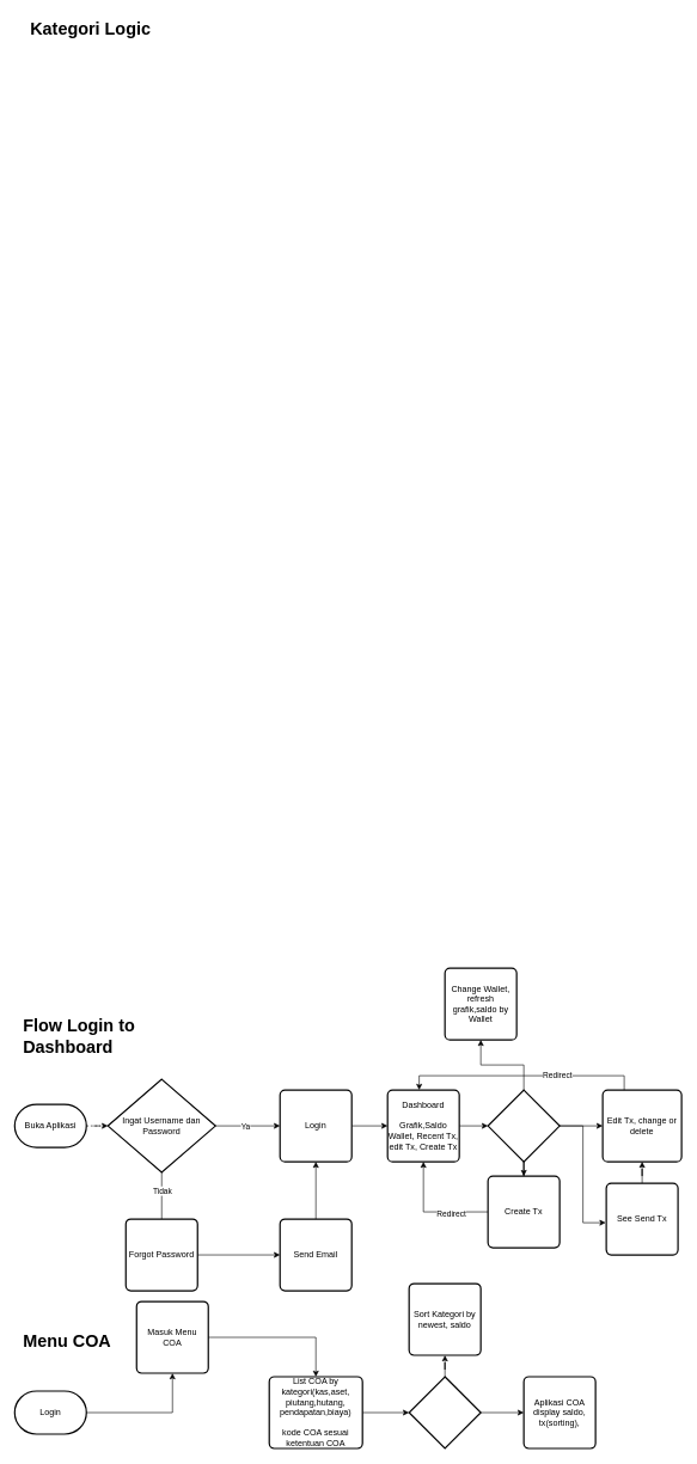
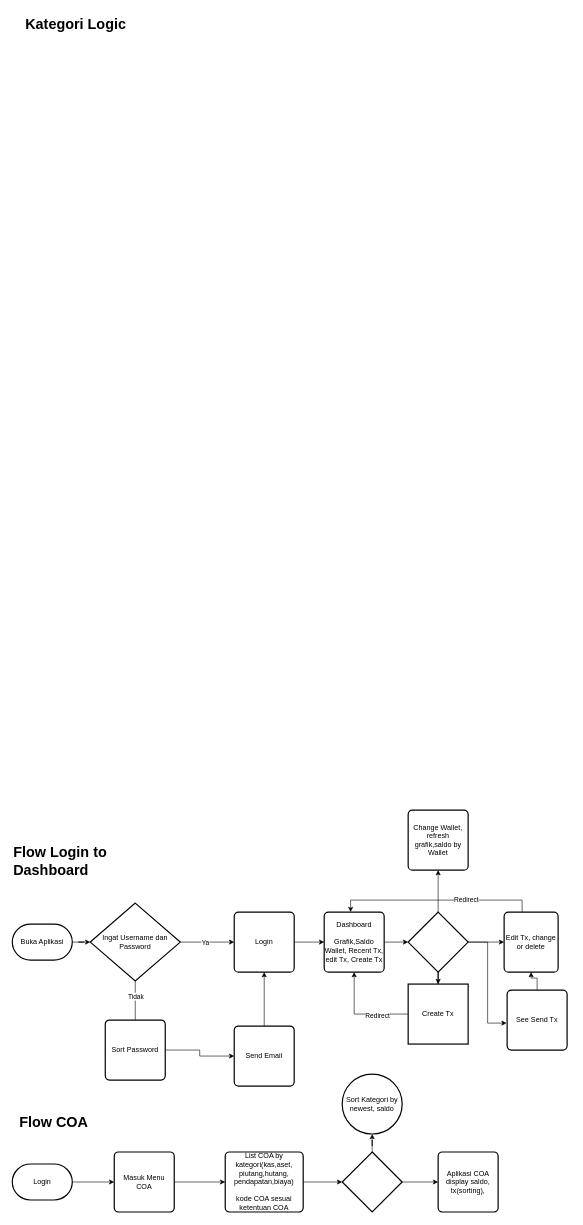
  <mxCell id="0" />
  <mxCell id="1" parent="0" />
- <mxCell id="2" value="" style="edgeStyle=orthogonalEdgeStyle;rounded=0;orthogonalLoop=1;jettySize=auto;html=1;dashed=1;" parent="1" source="3" target="8" edge="1"><mxGeometry relative="1" as="geometry" /></mxCell>
+ <mxCell id="2" value="" style="edgeStyle=orthogonalEdgeStyle;rounded=0;orthogonalLoop=1;jettySize=auto;html=1;" parent="1" source="3" target="8" edge="1"><mxGeometry relative="1" as="geometry" /></mxCell>
  <mxCell id="3" value="Buka Aplikasi" style="strokeWidth=2;html=1;shape=mxgraph.flowchart.terminator;whiteSpace=wrap;" parent="1" vertex="1"><mxGeometry x="20" y="1540" width="100" height="60" as="geometry" /></mxCell>
  <mxCell id="4" value="" style="edgeStyle=orthogonalEdgeStyle;rounded=0;orthogonalLoop=1;jettySize=auto;html=1;" parent="1" source="8" target="10" edge="1"><mxGeometry relative="1" as="geometry" /></mxCell>
  <mxCell id="5" value="Ya" style="edgeLabel;html=1;align=center;verticalAlign=middle;resizable=0;points=[];" parent="4" vertex="1" connectable="0"><mxGeometry x="-0.093" y="-1" relative="1" as="geometry"><mxPoint as="offset" /></mxGeometry></mxCell>
  <mxCell id="6" value="" style="edgeStyle=orthogonalEdgeStyle;rounded=0;orthogonalLoop=1;jettySize=auto;html=1;endArrow=none;" parent="1" source="8" target="12" edge="1"><mxGeometry relative="1" as="geometry" /></mxCell>
  <mxCell id="7" value="Tidak" style="edgeLabel;html=1;align=center;verticalAlign=middle;resizable=0;points=[];" parent="6" vertex="1" connectable="0"><mxGeometry x="-0.219" relative="1" as="geometry"><mxPoint as="offset" /></mxGeometry></mxCell>
  <mxCell id="8" value="Ingat Username dan Password" style="strokeWidth=2;html=1;shape=mxgraph.flowchart.decision;whiteSpace=wrap;" parent="1" vertex="1"><mxGeometry x="150" y="1505" width="150" height="130" as="geometry" /></mxCell>
  <mxCell id="9" value="" style="edgeStyle=orthogonalEdgeStyle;rounded=0;orthogonalLoop=1;jettySize=auto;html=1;" parent="1" source="10" target="14" edge="1"><mxGeometry relative="1" as="geometry" /></mxCell>
  <mxCell id="10" value="Login" style="rounded=1;whiteSpace=wrap;html=1;absoluteArcSize=1;arcSize=14;strokeWidth=2;" parent="1" vertex="1"><mxGeometry x="390" y="1520" width="100" height="100" as="geometry" /></mxCell>
  <mxCell id="11" value="" style="edgeStyle=orthogonalEdgeStyle;rounded=0;orthogonalLoop=1;jettySize=auto;html=1;" parent="1" source="12" target="16" edge="1"><mxGeometry relative="1" as="geometry" /></mxCell>
- <mxCell id="12" value="Forgot Password" style="rounded=1;whiteSpace=wrap;html=1;absoluteArcSize=1;arcSize=14;strokeWidth=2;" parent="1" vertex="1"><mxGeometry x="175" y="1700" width="100" height="100" as="geometry" /></mxCell>
+ <mxCell id="12" value="Sort Password" style="rounded=1;whiteSpace=wrap;html=1;absoluteArcSize=1;arcSize=14;strokeWidth=2;" parent="1" vertex="1"><mxGeometry x="175" y="1700" width="100" height="100" as="geometry" /></mxCell>
  <mxCell id="13" value="" style="edgeStyle=orthogonalEdgeStyle;rounded=0;orthogonalLoop=1;jettySize=auto;html=1;" parent="1" source="14" target="20" edge="1"><mxGeometry relative="1" as="geometry" /></mxCell>
  <mxCell id="14" value="Dashboard&lt;div&gt;&lt;br&gt;&lt;/div&gt;&lt;div&gt;Grafik,Saldo Wallet, Recent Tx, edit Tx, Create Tx&lt;/div&gt;" style="rounded=1;whiteSpace=wrap;html=1;absoluteArcSize=1;arcSize=14;strokeWidth=2;" parent="1" vertex="1"><mxGeometry x="540" y="1520" width="100" height="100" as="geometry" /></mxCell>
  <mxCell id="15" style="edgeStyle=orthogonalEdgeStyle;rounded=0;orthogonalLoop=1;jettySize=auto;html=1;" parent="1" source="16" target="10" edge="1"><mxGeometry relative="1" as="geometry" /></mxCell>
- <mxCell id="16" value="Send Email" style="rounded=1;whiteSpace=wrap;html=1;absoluteArcSize=1;arcSize=14;strokeWidth=2;" parent="1" vertex="1"><mxGeometry x="390" y="1700" width="100" height="100" as="geometry" /></mxCell>
+ <mxCell id="16" value="Send Email" style="rounded=1;whiteSpace=wrap;html=1;absoluteArcSize=1;arcSize=14;strokeWidth=2;" parent="1" vertex="1"><mxGeometry x="390" y="1710" width="100" height="100" as="geometry" /></mxCell>
  <mxCell id="17" value="" style="edgeStyle=orthogonalEdgeStyle;rounded=0;orthogonalLoop=1;jettySize=auto;html=1;" parent="1" source="20" target="21" edge="1"><mxGeometry relative="1" as="geometry" /></mxCell>
  <mxCell id="18" value="" style="edgeStyle=orthogonalEdgeStyle;rounded=0;orthogonalLoop=1;jettySize=auto;html=1;" parent="1" source="20" target="22" edge="1"><mxGeometry relative="1" as="geometry" /></mxCell>
  <mxCell id="19" value="" style="edgeStyle=orthogonalEdgeStyle;rounded=0;orthogonalLoop=1;jettySize=auto;html=1;" parent="1" source="20" target="25" edge="1"><mxGeometry relative="1" as="geometry" /></mxCell>
  <mxCell id="20" value="" style="strokeWidth=2;html=1;shape=mxgraph.flowchart.decision;whiteSpace=wrap;" parent="1" vertex="1"><mxGeometry x="680" y="1520" width="100" height="100" as="geometry" /></mxCell>
- <mxCell id="21" value="Change Wallet, refresh grafik,saldo by Wallet" style="rounded=1;whiteSpace=wrap;html=1;absoluteArcSize=1;arcSize=14;strokeWidth=2;" parent="1" vertex="1"><mxGeometry x="620" y="1350" width="100" height="100" as="geometry" /></mxCell>
- <mxCell id="22" value="Edit Tx, change or delete" style="rounded=1;whiteSpace=wrap;html=1;absoluteArcSize=1;arcSize=14;strokeWidth=2;" parent="1" vertex="1"><mxGeometry x="840" y="1520" width="110" height="100" as="geometry" /></mxCell>
+ <mxCell id="21" value="Change Wallet, refresh grafik,saldo by Wallet" style="rounded=1;whiteSpace=wrap;html=1;absoluteArcSize=1;arcSize=14;strokeWidth=2;" parent="1" vertex="1"><mxGeometry x="680" y="1350" width="100" height="100" as="geometry" /></mxCell>
+ <mxCell id="22" value="Edit Tx, change or delete" style="rounded=1;whiteSpace=wrap;html=1;absoluteArcSize=1;arcSize=14;strokeWidth=2;" parent="1" vertex="1"><mxGeometry x="840" y="1520" width="90" height="100" as="geometry" /></mxCell>
  <mxCell id="23" style="edgeStyle=orthogonalEdgeStyle;rounded=0;orthogonalLoop=1;jettySize=auto;html=1;entryX=0.5;entryY=1;entryDx=0;entryDy=0;" parent="1" source="25" target="14" edge="1"><mxGeometry relative="1" as="geometry" /></mxCell>
  <mxCell id="24" value="Redirect" style="edgeLabel;html=1;align=center;verticalAlign=middle;resizable=0;points=[];" parent="23" vertex="1" connectable="0"><mxGeometry x="-0.344" y="2" relative="1" as="geometry"><mxPoint as="offset" /></mxGeometry></mxCell>
- <mxCell id="25" value="Create Tx" style="rounded=1;whiteSpace=wrap;html=1;absoluteArcSize=1;arcSize=14;strokeWidth=2;" parent="1" vertex="1"><mxGeometry x="680" y="1640" width="100" height="100" as="geometry" /></mxCell>
+ <mxCell id="25" value="Create Tx" style="whiteSpace=wrap;html=1;absoluteArcSize=1;arcSize=14;strokeWidth=2;rounded=0;" parent="1" vertex="1"><mxGeometry x="680" y="1640" width="100" height="100" as="geometry" /></mxCell>
  <mxCell id="26" style="edgeStyle=orthogonalEdgeStyle;rounded=0;orthogonalLoop=1;jettySize=auto;html=1;entryX=0.441;entryY=-0.001;entryDx=0;entryDy=0;entryPerimeter=0;" parent="1" source="22" target="14" edge="1"><mxGeometry relative="1" as="geometry"><Array as="points"><mxPoint x="870" y="1500" /><mxPoint x="584" y="1500" /></Array></mxGeometry></mxCell>
  <mxCell id="27" value="Redirect" style="edgeLabel;html=1;align=center;verticalAlign=middle;resizable=0;points=[];" parent="26" vertex="1" connectable="0"><mxGeometry x="-0.298" y="-2" relative="1" as="geometry"><mxPoint as="offset" /></mxGeometry></mxCell>
  <mxCell id="28" style="edgeStyle=orthogonalEdgeStyle;rounded=0;orthogonalLoop=1;jettySize=auto;html=1;" parent="1" source="29" target="22" edge="1"><mxGeometry relative="1" as="geometry" /></mxCell>
  <mxCell id="29" value="See Send Tx" style="rounded=1;whiteSpace=wrap;html=1;absoluteArcSize=1;arcSize=14;strokeWidth=2;" parent="1" vertex="1"><mxGeometry x="845" y="1650" width="100" height="100" as="geometry" /></mxCell>
  <mxCell id="30" style="edgeStyle=orthogonalEdgeStyle;rounded=0;orthogonalLoop=1;jettySize=auto;html=1;entryX=-0.009;entryY=0.551;entryDx=0;entryDy=0;entryPerimeter=0;" parent="1" source="20" target="29" edge="1"><mxGeometry relative="1" as="geometry" /></mxCell>
- <mxCell id="31" value="&lt;h1 style=&quot;margin-top: 0px;&quot;&gt;Flow Login to Dashboard&lt;/h1&gt;" style="text;html=1;whiteSpace=wrap;overflow=hidden;rounded=0;" parent="1" vertex="1"><mxGeometry x="30" y="1410" width="180" height="60" as="geometry" /></mxCell>
- <mxCell id="32" value="&lt;h1 style=&quot;margin-top: 0px;&quot;&gt;Menu COA&lt;/h1&gt;" style="text;html=1;whiteSpace=wrap;overflow=hidden;rounded=0;" parent="1" vertex="1"><mxGeometry x="30" y="1850" width="130" height="40" as="geometry" /></mxCell>
+ <mxCell id="31" value="&lt;h1 style=&quot;margin-top: 0px;&quot;&gt;Flow Login to Dashboard&lt;/h1&gt;" style="text;html=1;whiteSpace=wrap;overflow=hidden;rounded=0;" parent="1" vertex="1"><mxGeometry x="20" y="1400" width="180" height="60" as="geometry" /></mxCell>
+ <mxCell id="32" value="&lt;h1 style=&quot;margin-top: 0px;&quot;&gt;Flow COA&lt;/h1&gt;" style="text;html=1;whiteSpace=wrap;overflow=hidden;rounded=0;" parent="1" vertex="1"><mxGeometry x="30" y="1850" width="130" height="40" as="geometry" /></mxCell>
  <mxCell id="33" value="" style="edgeStyle=orthogonalEdgeStyle;rounded=0;orthogonalLoop=1;jettySize=auto;html=1;" parent="1" source="34" target="36" edge="1"><mxGeometry relative="1" as="geometry" /></mxCell>
  <mxCell id="34" value="Login" style="strokeWidth=2;html=1;shape=mxgraph.flowchart.terminator;whiteSpace=wrap;" parent="1" vertex="1"><mxGeometry x="20" y="1940" width="100" height="60" as="geometry" /></mxCell>
  <mxCell id="35" value="" style="edgeStyle=orthogonalEdgeStyle;rounded=0;orthogonalLoop=1;jettySize=auto;html=1;" parent="1" source="36" target="38" edge="1"><mxGeometry relative="1" as="geometry" /></mxCell>
- <mxCell id="36" value="Masuk Menu COA" style="rounded=1;whiteSpace=wrap;html=1;absoluteArcSize=1;arcSize=14;strokeWidth=2;" parent="1" vertex="1"><mxGeometry x="190" y="1815" width="100" height="100" as="geometry" /></mxCell>
+ <mxCell id="36" value="Masuk Menu COA" style="rounded=1;whiteSpace=wrap;html=1;absoluteArcSize=1;arcSize=14;strokeWidth=2;" parent="1" vertex="1"><mxGeometry x="190" y="1920" width="100" height="100" as="geometry" /></mxCell>
  <mxCell id="37" value="" style="edgeStyle=orthogonalEdgeStyle;rounded=0;orthogonalLoop=1;jettySize=auto;html=1;" parent="1" source="38" target="41" edge="1"><mxGeometry relative="1" as="geometry" /></mxCell>
  <mxCell id="38" value="List COA by kategori(kas,aset,&lt;div&gt;piutang,hutang,&lt;/div&gt;&lt;div&gt;pendapatan,biaya)&lt;/div&gt;&lt;div&gt;&lt;br&gt;&lt;/div&gt;&lt;div&gt;kode COA sesuai ketentuan COA&lt;/div&gt;" style="rounded=1;whiteSpace=wrap;html=1;absoluteArcSize=1;arcSize=14;strokeWidth=2;" parent="1" vertex="1"><mxGeometry x="375" y="1920" width="130" height="100" as="geometry" /></mxCell>
  <mxCell id="39" value="" style="edgeStyle=orthogonalEdgeStyle;rounded=0;orthogonalLoop=1;jettySize=auto;html=1;" parent="1" source="41" target="43" edge="1"><mxGeometry relative="1" as="geometry" /></mxCell>
  <mxCell id="40" value="" style="edgeStyle=orthogonalEdgeStyle;rounded=0;orthogonalLoop=1;jettySize=auto;html=1;" parent="1" source="41" target="42" edge="1"><mxGeometry relative="1" as="geometry" /></mxCell>
  <mxCell id="41" value="" style="strokeWidth=2;html=1;shape=mxgraph.flowchart.decision;whiteSpace=wrap;" parent="1" vertex="1"><mxGeometry x="570" y="1920" width="100" height="100" as="geometry" /></mxCell>
- <mxCell id="42" value="Sort Kategori by newest, saldo" style="rounded=1;whiteSpace=wrap;html=1;absoluteArcSize=1;arcSize=14;strokeWidth=2;" parent="1" vertex="1"><mxGeometry x="570" y="1790" width="100" height="100" as="geometry" /></mxCell>
+ <mxCell id="42" value="Sort Kategori by newest, saldo" style="ellipse;whiteSpace=wrap;html=1;absoluteArcSize=1;arcSize=14;strokeWidth=2;" parent="1" vertex="1"><mxGeometry x="570" y="1790" width="100" height="100" as="geometry" /></mxCell>
  <mxCell id="43" value="Aplikasi COA display saldo, tx(sorting)," style="rounded=1;whiteSpace=wrap;html=1;absoluteArcSize=1;arcSize=14;strokeWidth=2;" parent="1" vertex="1"><mxGeometry x="730" y="1920" width="100" height="100" as="geometry" /></mxCell>
  <mxCell id="44" value="&lt;h1 style=&quot;margin-top: 0px;&quot;&gt;Kategori Logic&lt;/h1&gt;" style="text;html=1;whiteSpace=wrap;overflow=hidden;rounded=0;" vertex="1" parent="1"><mxGeometry x="40" y="20" width="210" height="40" as="geometry" /></mxCell>
